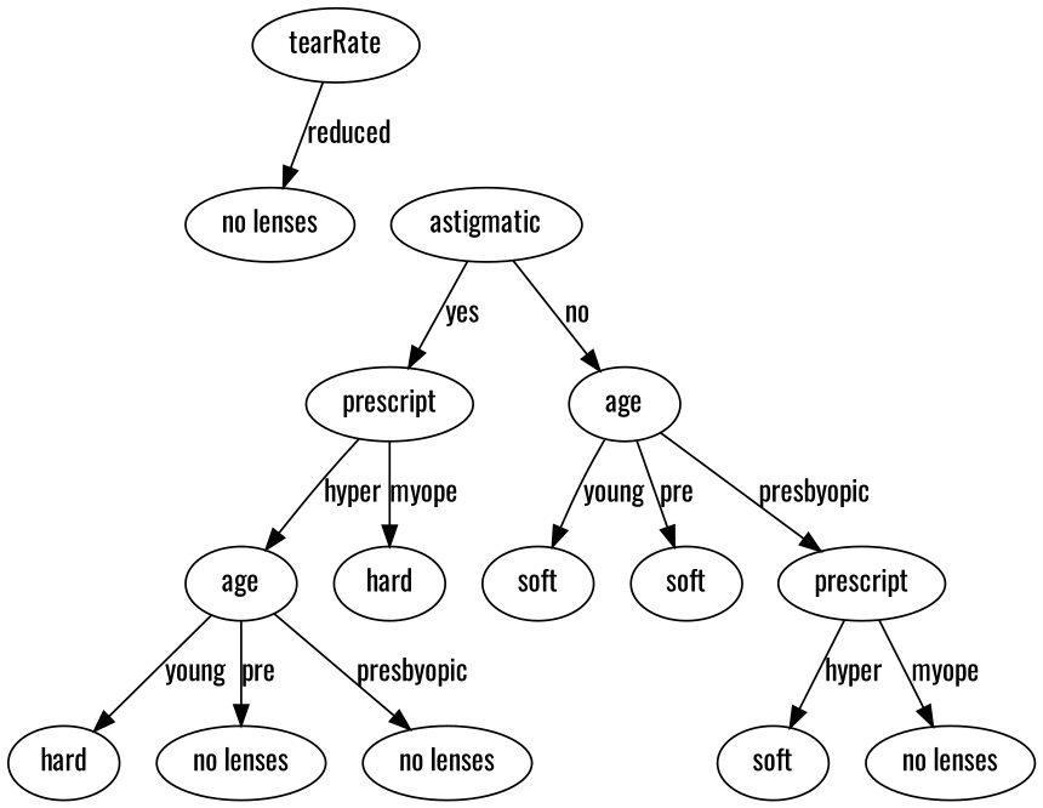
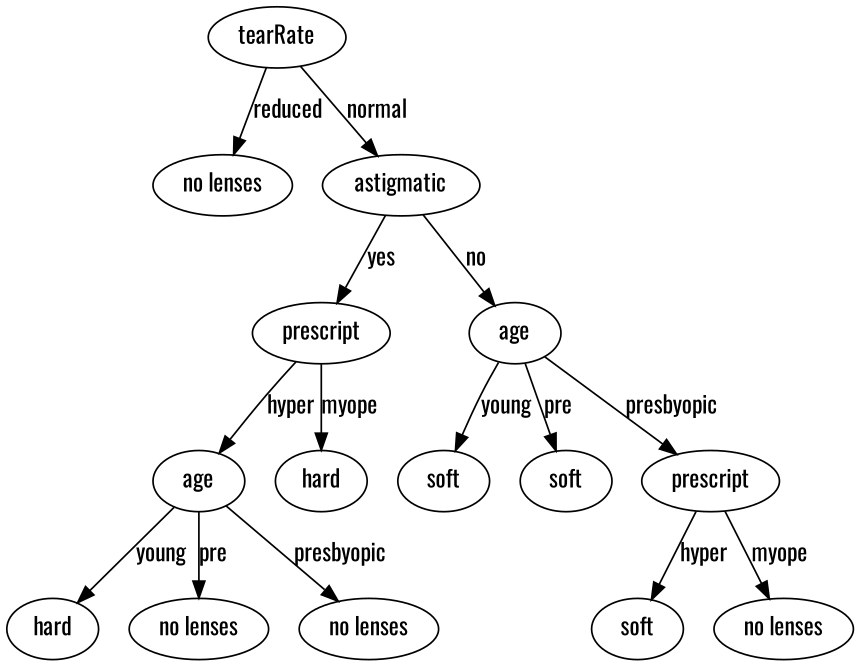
  digraph {
    fontname=Oswald
    node [fontname=Oswald]
    edge [fontname=Oswald]
    n1 [label=tearRate]
    n2 [label="no lenses"]
    n3 [label=astigmatic]
    n4 [label=prescript]
    n5 [label=age]
    n6 [label=age]
    n7 [label=hard]
    n8 [label=hard]
    n9 [label="no lenses"]
    n10 [label="no lenses"]
    n11 [label=soft]
    n12 [label=soft]
    n13 [label=prescript]
    n14 [label=soft]
    n15 [label="no lenses"]
    n1 -> n2 [label=reduced]
+   n1 -> n3 [label=normal]
    n3 -> n4 [label=yes]
    n3 -> n5 [label=no]
    n4 -> n6 [label=hyper]
    n4 -> n7 [label=myope]
    n5 -> n11 [label=young]
    n5 -> n12 [label=pre]
    n5 -> n13 [label=presbyopic]
    n6 -> n8 [label=young]
    n6 -> n9 [label=pre]
    n6 -> n10 [label=presbyopic]
    n13 -> n14 [label=hyper]
    n13 -> n15 [label=myope]
  }
